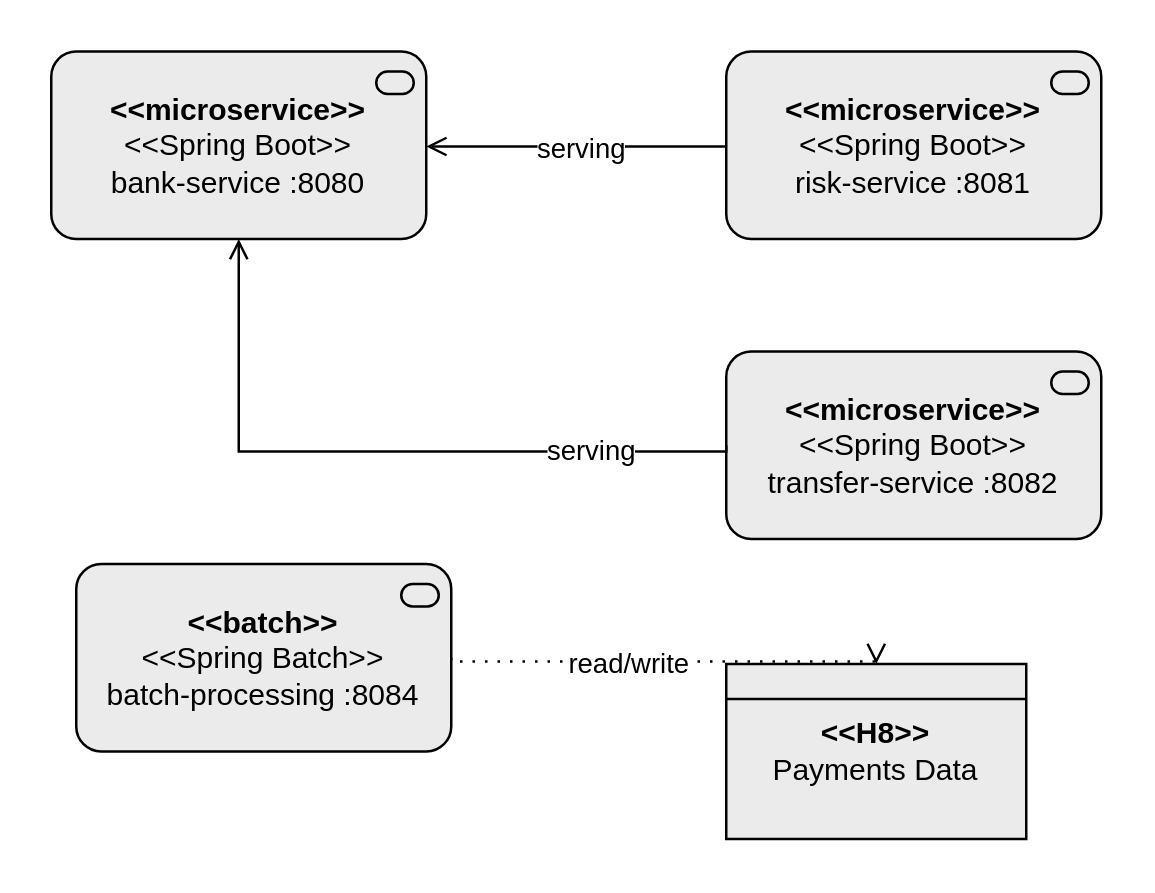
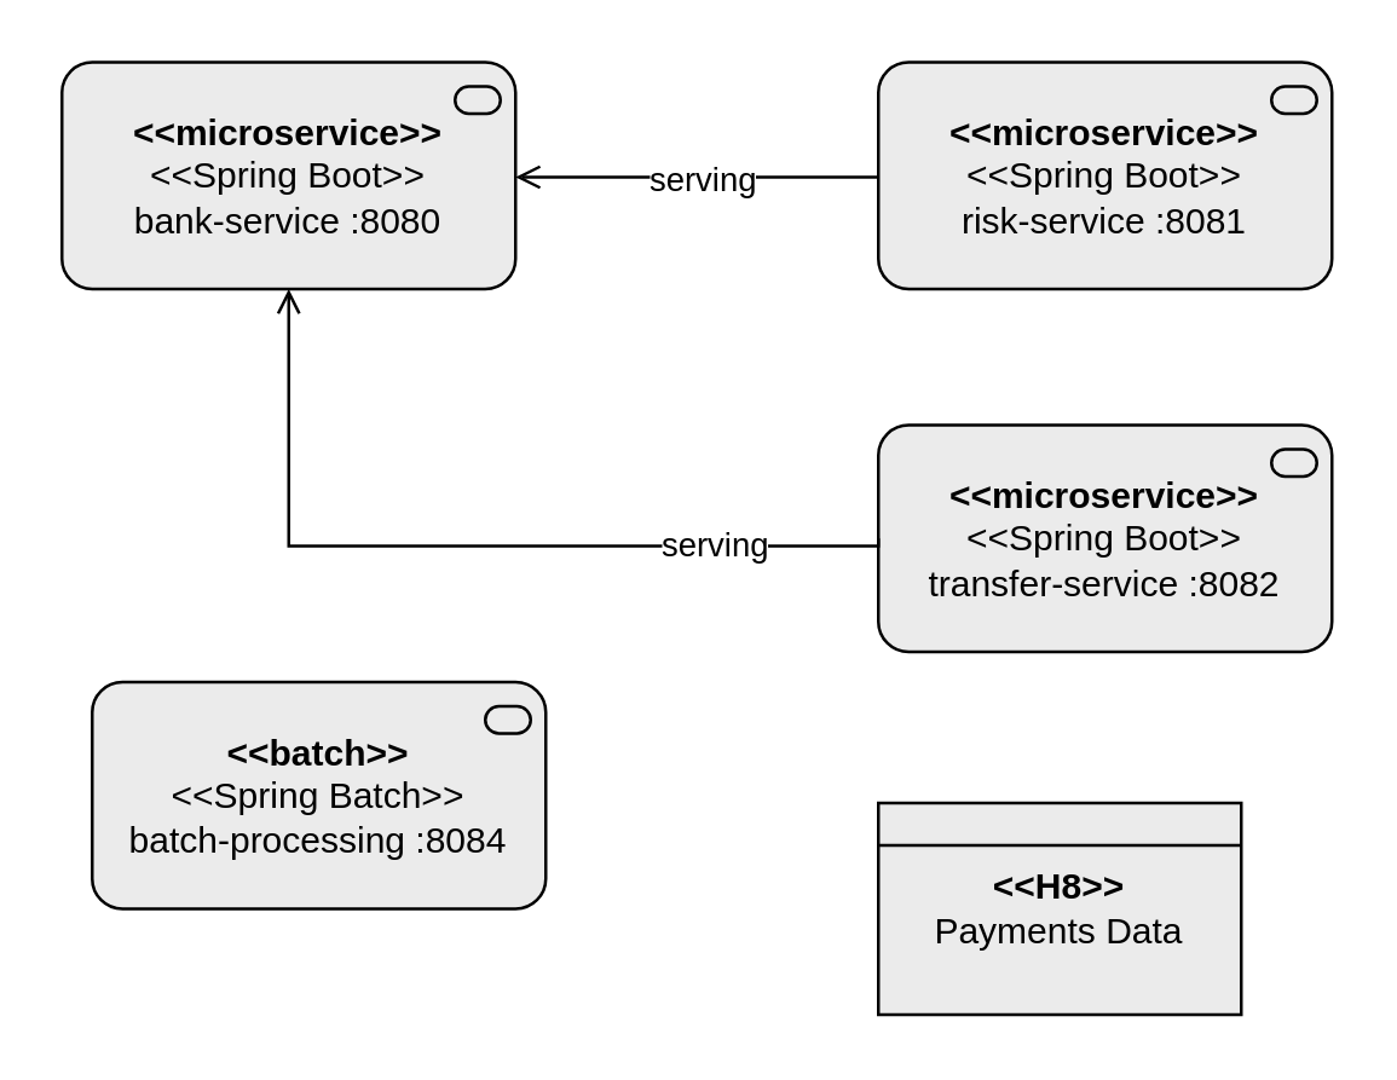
  <mxCell id="0" />
  <mxCell id="1" parent="0" />
  <mxCell id="2" value="&lt;b&gt;&amp;lt;&amp;lt;microservice&amp;gt;&amp;gt;&lt;/b&gt;&lt;br&gt;&amp;lt;&amp;lt;Spring Boot&amp;gt;&amp;gt;&lt;br&gt;bank-service :8080" style="html=1;outlineConnect=0;whiteSpace=wrap;fillColor=#EBEBEB;shape=mxgraph.archimate3.application;appType=serv;archiType=rounded" vertex="1" parent="1"><mxGeometry x="20" y="20" width="150" height="75" as="geometry" /></mxCell>
  <mxCell id="3" value="&lt;b&gt;&amp;lt;&amp;lt;microservice&amp;gt;&amp;gt;&lt;br&gt;&lt;/b&gt;&amp;lt;&amp;lt;Spring Boot&amp;gt;&amp;gt;&lt;br&gt;risk-service :8081" style="html=1;outlineConnect=0;whiteSpace=wrap;fillColor=#EBEBEB;shape=mxgraph.archimate3.application;appType=serv;archiType=rounded" vertex="1" parent="1"><mxGeometry x="290" y="20" width="150" height="75" as="geometry" /></mxCell>
  <mxCell id="4" value="&lt;b&gt;&amp;lt;&amp;lt;microservice&amp;gt;&amp;gt;&lt;br&gt;&lt;/b&gt;&amp;lt;&amp;lt;Spring Boot&amp;gt;&amp;gt;&lt;br&gt;transfer-service :8082" style="html=1;outlineConnect=0;whiteSpace=wrap;fillColor=#EBEBEB;shape=mxgraph.archimate3.application;appType=serv;archiType=rounded" vertex="1" parent="1"><mxGeometry x="290" y="140" width="150" height="75" as="geometry" /></mxCell>
  <mxCell id="5" value="se" style="edgeStyle=elbowEdgeStyle;html=1;endArrow=open;elbow=vertical;endFill=1;rounded=0;" edge="1" parent="1" source="3" target="2"><mxGeometry width="160" relative="1" as="geometry"><mxPoint x="130" y="-30" as="sourcePoint" /><mxPoint x="290" y="-30" as="targetPoint" /></mxGeometry></mxCell>
  <mxCell id="6" value="serving" style="edgeLabel;html=1;align=center;verticalAlign=middle;resizable=0;points=[];" vertex="1" connectable="0" parent="5"><mxGeometry x="-0.247" y="-1" relative="1" as="geometry"><mxPoint x="-14" y="1" as="offset" /></mxGeometry></mxCell>
  <mxCell id="7" value="" style="edgeStyle=elbowEdgeStyle;html=1;endArrow=open;elbow=vertical;endFill=1;rounded=0;entryX=0.5;entryY=1;entryDx=0;entryDy=0;entryPerimeter=0;exitX=0;exitY=0.5;exitDx=0;exitDy=0;exitPerimeter=0;" edge="1" parent="1" source="4" target="2"><mxGeometry width="160" relative="1" as="geometry"><mxPoint x="280" y="180" as="sourcePoint" /><mxPoint x="290" y="-30" as="targetPoint" /><Array as="points"><mxPoint x="190" y="180" /></Array></mxGeometry></mxCell>
  <mxCell id="8" value="serving" style="edgeLabel;html=1;align=center;verticalAlign=middle;resizable=0;points=[];" vertex="1" connectable="0" parent="7"><mxGeometry x="-0.599" y="-1" relative="1" as="geometry"><mxPoint as="offset" /></mxGeometry></mxCell>
  <mxCell id="9" value="&lt;b&gt;&amp;lt;&amp;lt;H8&amp;gt;&amp;gt;&lt;/b&gt;&lt;br&gt;Payments Data" style="html=1;outlineConnect=0;whiteSpace=wrap;fillColor=#EBEBEB;shape=mxgraph.archimate3.passive;" vertex="1" parent="1"><mxGeometry x="290" y="265" width="120" height="70" as="geometry" /></mxCell>
  <mxCell id="10" value="&lt;b&gt;&amp;lt;&amp;lt;batch&amp;gt;&amp;gt;&lt;br&gt;&lt;/b&gt;&amp;lt;&amp;lt;Spring Batch&amp;gt;&amp;gt;&lt;br&gt;batch-processing :8084" style="html=1;outlineConnect=0;whiteSpace=wrap;fillColor=#EBEBEB;shape=mxgraph.archimate3.application;appType=serv;archiType=rounded" vertex="1" parent="1"><mxGeometry x="30" y="225" width="150" height="75" as="geometry" /></mxCell>
- <mxCell id="11" value="" style="edgeStyle=elbowEdgeStyle;html=1;endArrow=open;elbow=vertical;endFill=0;dashed=1;dashPattern=1 4;rounded=0;exitX=1;exitY=0.5;exitDx=0;exitDy=0;exitPerimeter=0;" edge="1" parent="1" source="10" target="9"><mxGeometry width="160" relative="1" as="geometry"><mxPoint x="340" y="230" as="sourcePoint" /><mxPoint x="180" y="230" as="targetPoint" /></mxGeometry></mxCell>
- <mxCell id="12" value="read/write" style="edgeLabel;html=1;align=center;verticalAlign=middle;resizable=0;points=[];" vertex="1" connectable="0" parent="11"><mxGeometry x="-0.267" y="-1" relative="1" as="geometry"><mxPoint x="9" y="-1" as="offset" /></mxGeometry></mxCell>
